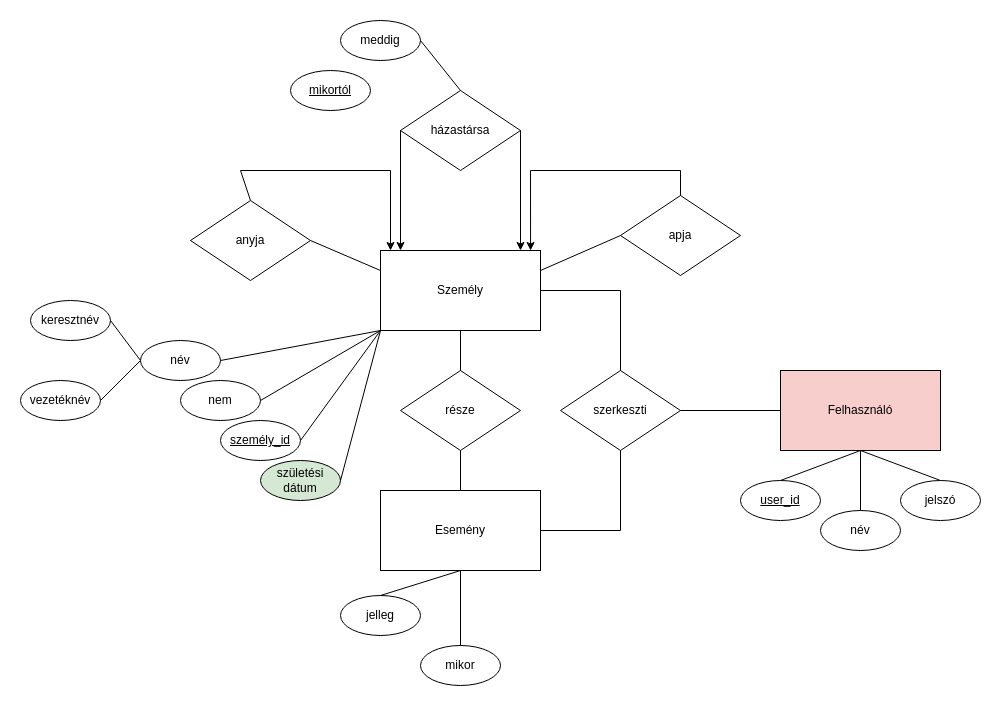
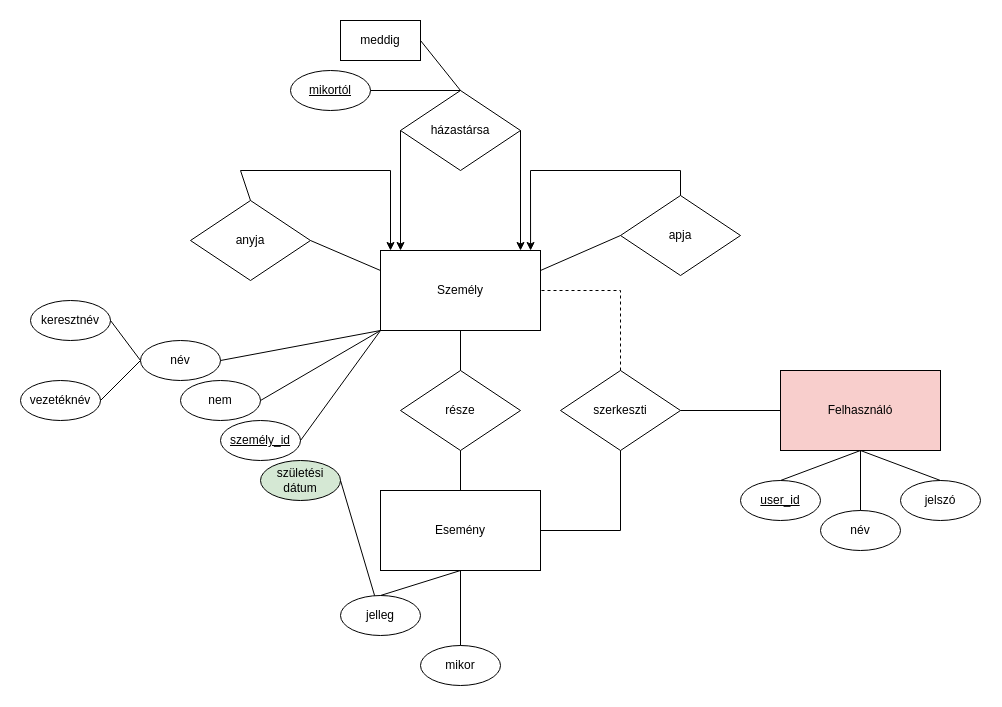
  <mxCell id="0" />
  <mxCell id="1" parent="0" />
  <mxCell id="2" value="Személy" style="rounded=0;whiteSpace=wrap;html=1;" vertex="1" parent="1"><mxGeometry x="380" y="250" width="160" height="80" as="geometry" /></mxCell>
  <mxCell id="3" value="név" style="ellipse;whiteSpace=wrap;html=1;" vertex="1" parent="1"><mxGeometry x="140" y="340" width="80" height="40" as="geometry" /></mxCell>
  <mxCell id="4" value="&lt;div&gt;vezetéknév&lt;/div&gt;" style="ellipse;whiteSpace=wrap;html=1;" vertex="1" parent="1"><mxGeometry x="20" y="380" width="80" height="40" as="geometry" /></mxCell>
  <mxCell id="5" value="&lt;div&gt;keresztnév&lt;/div&gt;" style="ellipse;whiteSpace=wrap;html=1;" vertex="1" parent="1"><mxGeometry x="30" y="300" width="80" height="40" as="geometry" /></mxCell>
  <mxCell id="6" value="" style="endArrow=none;html=1;rounded=0;exitX=1;exitY=0.5;exitDx=0;exitDy=0;entryX=0;entryY=1;entryDx=0;entryDy=0;" edge="1" parent="1" source="3" target="2"><mxGeometry width="50" height="50" relative="1" as="geometry"><mxPoint x="410" y="320" as="sourcePoint" /><mxPoint x="460" y="270" as="targetPoint" /></mxGeometry></mxCell>
  <mxCell id="7" value="" style="endArrow=none;html=1;rounded=0;exitX=0;exitY=0.5;exitDx=0;exitDy=0;entryX=1;entryY=0.5;entryDx=0;entryDy=0;" edge="1" parent="1" source="3" target="5"><mxGeometry width="50" height="50" relative="1" as="geometry"><mxPoint x="410" y="320" as="sourcePoint" /><mxPoint x="460" y="270" as="targetPoint" /></mxGeometry></mxCell>
  <mxCell id="8" value="" style="endArrow=none;html=1;rounded=0;entryX=1;entryY=0.5;entryDx=0;entryDy=0;exitX=0;exitY=0.5;exitDx=0;exitDy=0;" edge="1" parent="1" source="3" target="4"><mxGeometry width="50" height="50" relative="1" as="geometry"><mxPoint x="140" y="370" as="sourcePoint" /><mxPoint x="120" y="330" as="targetPoint" /></mxGeometry></mxCell>
  <mxCell id="9" value="nem" style="ellipse;whiteSpace=wrap;html=1;" vertex="1" parent="1"><mxGeometry x="180" y="380" width="80" height="40" as="geometry" /></mxCell>
  <mxCell id="10" value="születési dátum" style="ellipse;whiteSpace=wrap;html=1;fillColor=#d5e8d4;" vertex="1" parent="1"><mxGeometry x="260" y="460" width="80" height="40" as="geometry" /></mxCell>
  <mxCell id="11" value="&lt;u&gt;személy_id&lt;/u&gt;" style="ellipse;whiteSpace=wrap;html=1;" vertex="1" parent="1"><mxGeometry x="220" y="420" width="80" height="40" as="geometry" /></mxCell>
  <mxCell id="12" value="" style="endArrow=none;html=1;rounded=0;entryX=0;entryY=1;entryDx=0;entryDy=0;exitX=1;exitY=0.5;exitDx=0;exitDy=0;" edge="1" parent="1" source="9" target="2"><mxGeometry width="50" height="50" relative="1" as="geometry"><mxPoint x="380" y="410" as="sourcePoint" /><mxPoint x="430" y="360" as="targetPoint" /></mxGeometry></mxCell>
  <mxCell id="13" value="" style="endArrow=none;html=1;rounded=0;entryX=0;entryY=1;entryDx=0;entryDy=0;exitX=1;exitY=0.5;exitDx=0;exitDy=0;" edge="1" parent="1" source="11" target="2"><mxGeometry width="50" height="50" relative="1" as="geometry"><mxPoint x="260" y="440" as="sourcePoint" /><mxPoint x="400" y="320" as="targetPoint" /></mxGeometry></mxCell>
- <mxCell id="14" value="" style="endArrow=none;html=1;rounded=0;entryX=0;entryY=1;entryDx=0;entryDy=0;exitX=1;exitY=0.5;exitDx=0;exitDy=0;" edge="1" parent="1" source="10" target="2"><mxGeometry width="50" height="50" relative="1" as="geometry"><mxPoint x="270" y="450" as="sourcePoint" /><mxPoint x="410" y="330" as="targetPoint" /></mxGeometry></mxCell>
+ <mxCell id="14" value="" style="endArrow=none;html=1;rounded=0;exitX=1;exitY=0.5;exitDx=0;exitDy=0;" edge="1" parent="1" source="10" target="30"><mxGeometry width="50" height="50" relative="1" as="geometry"><mxPoint x="270" y="450" as="sourcePoint" /><mxPoint x="410" y="330" as="targetPoint" /></mxGeometry></mxCell>
  <mxCell id="15" value="anyja" style="rhombus;whiteSpace=wrap;html=1;" vertex="1" parent="1"><mxGeometry x="190" y="200" width="120" height="80" as="geometry" /></mxCell>
  <mxCell id="16" value="apja" style="rhombus;whiteSpace=wrap;html=1;" vertex="1" parent="1"><mxGeometry x="620" y="195" width="120" height="80" as="geometry" /></mxCell>
  <mxCell id="17" value="" style="endArrow=none;html=1;rounded=0;exitX=1;exitY=0.5;exitDx=0;exitDy=0;entryX=0;entryY=0.25;entryDx=0;entryDy=0;" edge="1" parent="1" source="15" target="2"><mxGeometry width="50" height="50" relative="1" as="geometry"><mxPoint x="380" y="290" as="sourcePoint" /><mxPoint x="430" y="240" as="targetPoint" /></mxGeometry></mxCell>
  <mxCell id="18" value="" style="endArrow=none;html=1;rounded=0;exitX=1;exitY=0.25;exitDx=0;exitDy=0;entryX=0;entryY=0.5;entryDx=0;entryDy=0;" edge="1" parent="1" source="2" target="16"><mxGeometry width="50" height="50" relative="1" as="geometry"><mxPoint x="316" y="293" as="sourcePoint" /><mxPoint x="400" y="290" as="targetPoint" /></mxGeometry></mxCell>
  <mxCell id="19" value="" style="endArrow=classic;html=1;rounded=0;exitX=0.5;exitY=0;exitDx=0;exitDy=0;" edge="1" parent="1" source="15"><mxGeometry width="50" height="50" relative="1" as="geometry"><mxPoint x="380" y="290" as="sourcePoint" /><mxPoint x="390" y="250" as="targetPoint" /><Array as="points"><mxPoint x="240" y="170" /><mxPoint x="390" y="170" /></Array></mxGeometry></mxCell>
  <mxCell id="20" value="" style="endArrow=classic;html=1;rounded=0;exitX=0.5;exitY=0;exitDx=0;exitDy=0;entryX=0.938;entryY=0;entryDx=0;entryDy=0;entryPerimeter=0;" edge="1" parent="1" source="16" target="2"><mxGeometry width="50" height="50" relative="1" as="geometry"><mxPoint x="230" y="260" as="sourcePoint" /><mxPoint x="430" y="260" as="targetPoint" /><Array as="points"><mxPoint x="680" y="170" /><mxPoint x="530" y="170" /></Array></mxGeometry></mxCell>
  <mxCell id="21" value="házastársa" style="rhombus;whiteSpace=wrap;html=1;" vertex="1" parent="1"><mxGeometry x="400" y="90" width="120" height="80" as="geometry" /></mxCell>
  <mxCell id="22" value="" style="endArrow=classic;html=1;rounded=0;exitX=0;exitY=0.5;exitDx=0;exitDy=0;entryX=0.125;entryY=0;entryDx=0;entryDy=0;entryPerimeter=0;" edge="1" parent="1" source="21" target="2"><mxGeometry width="50" height="50" relative="1" as="geometry"><mxPoint x="580" y="200" as="sourcePoint" /><mxPoint x="400" y="240" as="targetPoint" /></mxGeometry></mxCell>
  <mxCell id="23" value="" style="endArrow=classic;html=1;rounded=0;exitX=1;exitY=0.5;exitDx=0;exitDy=0;entryX=0.875;entryY=0;entryDx=0;entryDy=0;entryPerimeter=0;" edge="1" parent="1" source="21" target="2"><mxGeometry width="50" height="50" relative="1" as="geometry"><mxPoint x="410" y="100" as="sourcePoint" /><mxPoint x="430" y="260" as="targetPoint" /></mxGeometry></mxCell>
  <mxCell id="24" value="&lt;u&gt;mikortól&lt;/u&gt;" style="ellipse;whiteSpace=wrap;html=1;" vertex="1" parent="1"><mxGeometry x="290" y="70" width="80" height="40" as="geometry" /></mxCell>
- <mxCell id="25" value="meddig" style="ellipse;whiteSpace=wrap;html=1;" vertex="1" parent="1"><mxGeometry x="340" y="20" width="80" height="40" as="geometry" /></mxCell>
+ <mxCell id="25" value="meddig" style="whiteSpace=wrap;html=1;rounded=0;" vertex="1" parent="1"><mxGeometry x="340" y="20" width="80" height="40" as="geometry" /></mxCell>
+ <mxCell id="26" value="" style="endArrow=none;html=1;rounded=0;entryX=0.5;entryY=0;entryDx=0;entryDy=0;exitX=1;exitY=0.5;exitDx=0;exitDy=0;" edge="1" parent="1" source="24" target="21"><mxGeometry width="50" height="50" relative="1" as="geometry"><mxPoint x="410" y="220" as="sourcePoint" /><mxPoint x="460" y="170" as="targetPoint" /></mxGeometry></mxCell>
  <mxCell id="27" value="" style="endArrow=none;html=1;rounded=0;entryX=0.5;entryY=0;entryDx=0;entryDy=0;exitX=1;exitY=0.5;exitDx=0;exitDy=0;" edge="1" parent="1" source="25" target="21"><mxGeometry width="50" height="50" relative="1" as="geometry"><mxPoint x="420" y="40" as="sourcePoint" /><mxPoint x="470" y="60" as="targetPoint" /></mxGeometry></mxCell>
  <mxCell id="28" value="Esemény" style="rounded=0;whiteSpace=wrap;html=1;" vertex="1" parent="1"><mxGeometry x="380" y="490" width="160" height="80" as="geometry" /></mxCell>
  <mxCell id="29" value="mikor" style="ellipse;whiteSpace=wrap;html=1;" vertex="1" parent="1"><mxGeometry x="420" y="645" width="80" height="40" as="geometry" /></mxCell>
  <mxCell id="30" value="jelleg" style="ellipse;whiteSpace=wrap;html=1;" vertex="1" parent="1"><mxGeometry x="340" y="595" width="80" height="40" as="geometry" /></mxCell>
  <mxCell id="31" value="" style="endArrow=none;html=1;rounded=0;entryX=0.5;entryY=1;entryDx=0;entryDy=0;exitX=0.5;exitY=0;exitDx=0;exitDy=0;" edge="1" parent="1" source="30" target="28"><mxGeometry width="50" height="50" relative="1" as="geometry"><mxPoint x="350" y="490" as="sourcePoint" /><mxPoint x="390" y="340" as="targetPoint" /></mxGeometry></mxCell>
  <mxCell id="32" value="" style="endArrow=none;html=1;rounded=0;entryX=0.5;entryY=1;entryDx=0;entryDy=0;exitX=0.5;exitY=0;exitDx=0;exitDy=0;" edge="1" parent="1" source="29" target="28"><mxGeometry width="50" height="50" relative="1" as="geometry"><mxPoint x="460" y="640" as="sourcePoint" /><mxPoint x="470" y="590" as="targetPoint" /></mxGeometry></mxCell>
  <mxCell id="33" value="része" style="rhombus;whiteSpace=wrap;html=1;" vertex="1" parent="1"><mxGeometry x="400" y="370" width="120" height="80" as="geometry" /></mxCell>
  <mxCell id="34" value="" style="endArrow=none;html=1;rounded=0;entryX=0.5;entryY=1;entryDx=0;entryDy=0;exitX=0.5;exitY=0;exitDx=0;exitDy=0;" edge="1" parent="1" source="33" target="2"><mxGeometry width="50" height="50" relative="1" as="geometry"><mxPoint x="410" y="420" as="sourcePoint" /><mxPoint x="460" y="370" as="targetPoint" /></mxGeometry></mxCell>
  <mxCell id="35" value="" style="endArrow=none;html=1;rounded=0;entryX=0.5;entryY=1;entryDx=0;entryDy=0;exitX=0.5;exitY=0;exitDx=0;exitDy=0;" edge="1" parent="1" source="28" target="33"><mxGeometry width="50" height="50" relative="1" as="geometry"><mxPoint x="470" y="390" as="sourcePoint" /><mxPoint x="470" y="340" as="targetPoint" /></mxGeometry></mxCell>
  <mxCell id="36" value="Felhasználó" style="rounded=0;whiteSpace=wrap;html=1;fillColor=#f8cecc;" vertex="1" parent="1"><mxGeometry x="780" y="370" width="160" height="80" as="geometry" /></mxCell>
  <mxCell id="37" value="&lt;u&gt;user_id&lt;/u&gt;" style="ellipse;whiteSpace=wrap;html=1;" vertex="1" parent="1"><mxGeometry x="740" y="480" width="80" height="40" as="geometry" /></mxCell>
  <mxCell id="38" value="név" style="ellipse;whiteSpace=wrap;html=1;" vertex="1" parent="1"><mxGeometry x="820" y="510" width="80" height="40" as="geometry" /></mxCell>
  <mxCell id="39" value="jelszó" style="ellipse;whiteSpace=wrap;html=1;" vertex="1" parent="1"><mxGeometry x="900" y="480" width="80" height="40" as="geometry" /></mxCell>
  <mxCell id="40" value="" style="endArrow=none;html=1;rounded=0;entryX=0.5;entryY=1;entryDx=0;entryDy=0;exitX=0.5;exitY=0;exitDx=0;exitDy=0;" edge="1" parent="1" target="36"><mxGeometry width="50" height="50" relative="1" as="geometry"><mxPoint x="780" y="480" as="sourcePoint" /><mxPoint x="510" y="580" as="targetPoint" /></mxGeometry></mxCell>
  <mxCell id="41" value="" style="endArrow=none;html=1;rounded=0;exitX=0.5;exitY=0;exitDx=0;exitDy=0;" edge="1" parent="1" source="38"><mxGeometry width="50" height="50" relative="1" as="geometry"><mxPoint x="790" y="490" as="sourcePoint" /><mxPoint x="860" y="450" as="targetPoint" /></mxGeometry></mxCell>
  <mxCell id="42" value="" style="endArrow=none;html=1;rounded=0;exitX=0.5;exitY=0;exitDx=0;exitDy=0;" edge="1" parent="1" source="39"><mxGeometry width="50" height="50" relative="1" as="geometry"><mxPoint x="800" y="500" as="sourcePoint" /><mxPoint x="860" y="450" as="targetPoint" /></mxGeometry></mxCell>
  <mxCell id="43" value="szerkeszti" style="rhombus;whiteSpace=wrap;html=1;" vertex="1" parent="1"><mxGeometry x="560" y="370" width="120" height="80" as="geometry" /></mxCell>
  <mxCell id="44" value="" style="endArrow=none;html=1;rounded=0;entryX=0;entryY=0.5;entryDx=0;entryDy=0;exitX=1;exitY=0.5;exitDx=0;exitDy=0;" edge="1" parent="1" source="43" target="36"><mxGeometry width="50" height="50" relative="1" as="geometry"><mxPoint x="790" y="490" as="sourcePoint" /><mxPoint x="870" y="460" as="targetPoint" /></mxGeometry></mxCell>
- <mxCell id="45" value="" style="endArrow=none;html=1;rounded=0;entryX=1;entryY=0.5;entryDx=0;entryDy=0;exitX=0.5;exitY=0;exitDx=0;exitDy=0;" edge="1" parent="1" source="43" target="2"><mxGeometry width="50" height="50" relative="1" as="geometry"><mxPoint x="750" y="420" as="sourcePoint" /><mxPoint x="790" y="420" as="targetPoint" /><Array as="points"><mxPoint x="620" y="370" /><mxPoint x="620" y="290" /></Array></mxGeometry></mxCell>
+ <mxCell id="45" value="" style="endArrow=none;html=1;rounded=0;entryX=1;entryY=0.5;entryDx=0;entryDy=0;exitX=0.5;exitY=0;exitDx=0;exitDy=0;dashed=1;" edge="1" parent="1" source="43" target="2"><mxGeometry width="50" height="50" relative="1" as="geometry"><mxPoint x="750" y="420" as="sourcePoint" /><mxPoint x="790" y="420" as="targetPoint" /><Array as="points"><mxPoint x="620" y="370" /><mxPoint x="620" y="290" /></Array></mxGeometry></mxCell>
  <mxCell id="46" value="" style="endArrow=none;html=1;rounded=0;entryX=0.5;entryY=1;entryDx=0;entryDy=0;exitX=1;exitY=0.5;exitDx=0;exitDy=0;" edge="1" parent="1" source="28" target="43"><mxGeometry width="50" height="50" relative="1" as="geometry"><mxPoint x="750" y="420" as="sourcePoint" /><mxPoint x="790" y="420" as="targetPoint" /><Array as="points"><mxPoint x="620" y="530" /></Array></mxGeometry></mxCell>
